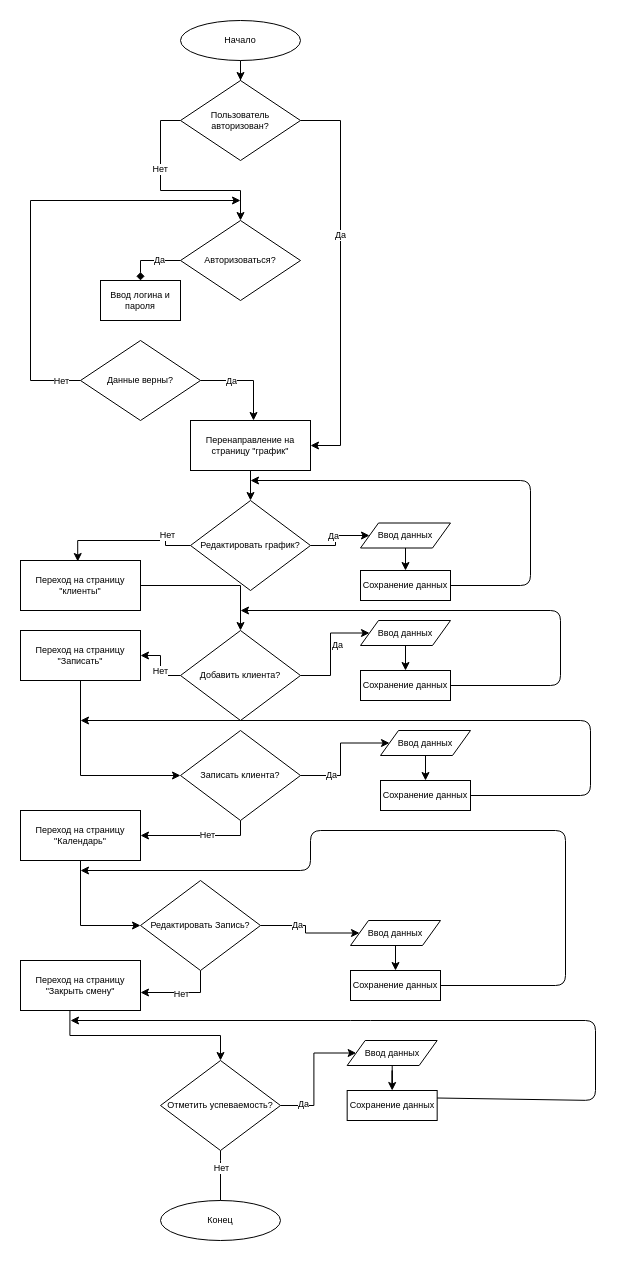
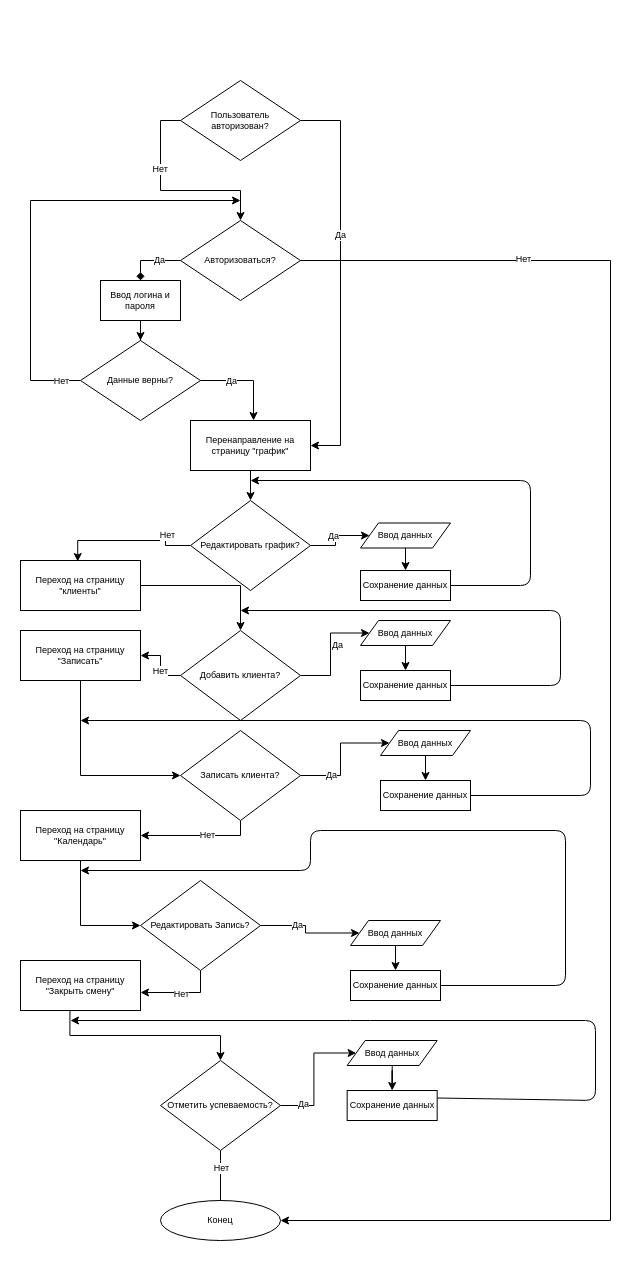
  <mxCell id="0" />
  <mxCell id="1" parent="0" />
- <mxCell id="2" style="edgeStyle=orthogonalEdgeStyle;rounded=0;orthogonalLoop=1;jettySize=auto;html=1;fontSize=9;" edge="1" parent="1" source="3" target="25"><mxGeometry relative="1" as="geometry" /></mxCell>
- <mxCell id="3" value="Начало" style="ellipse;whiteSpace=wrap;html=1;fontSize=9;" vertex="1" parent="1"><mxGeometry x="180" y="20" width="120" height="40" as="geometry" /></mxCell>
  <mxCell id="4" style="edgeStyle=orthogonalEdgeStyle;rounded=0;orthogonalLoop=1;jettySize=auto;html=1;exitX=0;exitY=0.5;exitDx=0;exitDy=0;entryX=0.5;entryY=0;entryDx=0;entryDy=0;fontSize=9;endArrow=diamond;" edge="1" parent="1" source="7" target="10"><mxGeometry relative="1" as="geometry"><mxPoint x="140" y="260.333" as="targetPoint" /></mxGeometry></mxCell>
+ <mxCell id="5" style="edgeStyle=orthogonalEdgeStyle;rounded=0;orthogonalLoop=1;jettySize=auto;html=1;fontSize=9;entryX=1;entryY=0.5;entryDx=0;entryDy=0;" edge="1" parent="1" source="7" target="8"><mxGeometry relative="1" as="geometry"><mxPoint x="590" y="390" as="targetPoint" /><Array as="points"><mxPoint x="610" y="260" /><mxPoint x="610" y="1220" /></Array></mxGeometry></mxCell>
+ <mxCell id="6" value="Нет" style="edgeLabel;html=1;align=center;verticalAlign=middle;resizable=0;points=[];fontSize=9;" vertex="1" connectable="0" parent="5"><mxGeometry x="-0.723" y="2" relative="1" as="geometry"><mxPoint as="offset" /></mxGeometry></mxCell>
  <mxCell id="7" value="Авторизоваться?" style="rhombus;whiteSpace=wrap;html=1;fontSize=9;" vertex="1" parent="1"><mxGeometry x="180" y="220" width="120" height="80" as="geometry" /></mxCell>
  <mxCell id="8" value="Конец" style="ellipse;whiteSpace=wrap;html=1;fontSize=9;" vertex="1" parent="1"><mxGeometry x="160" y="1200" width="120" height="40" as="geometry" /></mxCell>
+ <mxCell id="9" style="edgeStyle=orthogonalEdgeStyle;rounded=0;orthogonalLoop=1;jettySize=auto;html=1;entryX=0.5;entryY=0;entryDx=0;entryDy=0;fontSize=9;" edge="1" parent="1" source="10" target="15"><mxGeometry relative="1" as="geometry" /></mxCell>
  <mxCell id="10" value="Ввод логина и пароля" style="rounded=0;whiteSpace=wrap;html=1;fontSize=9;" vertex="1" parent="1"><mxGeometry x="100" y="280" width="80" height="40" as="geometry" /></mxCell>
  <mxCell id="11" style="edgeStyle=orthogonalEdgeStyle;rounded=0;orthogonalLoop=1;jettySize=auto;html=1;exitX=0;exitY=0.5;exitDx=0;exitDy=0;fontSize=9;" edge="1" parent="1" source="15"><mxGeometry relative="1" as="geometry"><mxPoint x="240" y="200" as="targetPoint" /><Array as="points"><mxPoint x="30" y="380" /><mxPoint x="30" y="200" /></Array></mxGeometry></mxCell>
  <mxCell id="12" value="Нет" style="edgeLabel;html=1;align=center;verticalAlign=middle;resizable=0;points=[];fontSize=9;" vertex="1" connectable="0" parent="11"><mxGeometry x="-0.946" y="-1" relative="1" as="geometry"><mxPoint x="-7.64" y="1" as="offset" /></mxGeometry></mxCell>
  <mxCell id="13" style="edgeStyle=orthogonalEdgeStyle;rounded=0;orthogonalLoop=1;jettySize=auto;html=1;exitX=1;exitY=0.5;exitDx=0;exitDy=0;fontSize=9;" edge="1" parent="1" source="15" target="17"><mxGeometry relative="1" as="geometry"><mxPoint x="230" y="580" as="targetPoint" /><Array as="points"><mxPoint x="253" y="380" /></Array></mxGeometry></mxCell>
  <mxCell id="14" value="Да" style="edgeLabel;html=1;align=center;verticalAlign=middle;resizable=0;points=[];fontSize=9;" vertex="1" connectable="0" parent="13"><mxGeometry x="0.226" y="-2" relative="1" as="geometry"><mxPoint x="-21" y="-3.67" as="offset" /></mxGeometry></mxCell>
  <mxCell id="15" value="Данные верны?" style="rhombus;whiteSpace=wrap;html=1;fontSize=9;" vertex="1" parent="1"><mxGeometry x="80" y="340" width="120" height="80" as="geometry" /></mxCell>
  <mxCell id="16" style="edgeStyle=orthogonalEdgeStyle;rounded=0;orthogonalLoop=1;jettySize=auto;html=1;entryX=0.5;entryY=0;entryDx=0;entryDy=0;fontSize=9;" edge="1" parent="1" source="17" target="21"><mxGeometry relative="1" as="geometry"><mxPoint x="250" y="510" as="targetPoint" /></mxGeometry></mxCell>
  <mxCell id="17" value="Перенаправление на страницу &quot;график&quot;" style="rounded=0;whiteSpace=wrap;html=1;fontSize=9;" vertex="1" parent="1"><mxGeometry x="190" y="420" width="120" height="50" as="geometry" /></mxCell>
  <mxCell id="18" style="edgeStyle=orthogonalEdgeStyle;rounded=0;orthogonalLoop=1;jettySize=auto;html=1;fontSize=9;exitX=1;exitY=0.5;exitDx=0;exitDy=0;entryX=0;entryY=0.5;entryDx=0;entryDy=0;" edge="1" parent="1" source="21" target="30"><mxGeometry relative="1" as="geometry"><mxPoint x="360" y="535" as="targetPoint" /><mxPoint x="314" y="534.69" as="sourcePoint" /><Array as="points" /></mxGeometry></mxCell>
  <mxCell id="19" value="Да" style="edgeLabel;html=1;align=center;verticalAlign=middle;resizable=0;points=[];fontSize=9;" vertex="1" connectable="0" parent="18"><mxGeometry x="0.328" y="-1" relative="1" as="geometry"><mxPoint x="-13.11" y="-1" as="offset" /></mxGeometry></mxCell>
  <mxCell id="20" style="edgeStyle=orthogonalEdgeStyle;rounded=0;orthogonalLoop=1;jettySize=auto;html=1;fontSize=9;entryX=0.477;entryY=0.02;entryDx=0;entryDy=0;entryPerimeter=0;exitX=0;exitY=0.5;exitDx=0;exitDy=0;" edge="1" parent="1" source="21" target="33"><mxGeometry relative="1" as="geometry"><mxPoint x="140" y="600" as="targetPoint" /></mxGeometry></mxCell>
  <mxCell id="21" value="Редактировать график?" style="rhombus;whiteSpace=wrap;html=1;fontSize=9;" vertex="1" parent="1"><mxGeometry x="190" y="500" width="120" height="90" as="geometry" /></mxCell>
  <mxCell id="22" style="edgeStyle=orthogonalEdgeStyle;rounded=0;orthogonalLoop=1;jettySize=auto;html=1;entryX=1;entryY=0.5;entryDx=0;entryDy=0;fontSize=9;" edge="1" parent="1" source="25" target="17"><mxGeometry relative="1" as="geometry"><mxPoint x="320" y="570" as="targetPoint" /><Array as="points"><mxPoint x="340" y="120" /><mxPoint x="340" y="445" /></Array></mxGeometry></mxCell>
  <mxCell id="23" value="Да" style="edgeLabel;html=1;align=center;verticalAlign=middle;resizable=0;points=[];fontSize=9;" vertex="1" connectable="0" parent="22"><mxGeometry x="-0.221" y="-1" relative="1" as="geometry"><mxPoint as="offset" /></mxGeometry></mxCell>
  <mxCell id="24" style="edgeStyle=orthogonalEdgeStyle;rounded=0;orthogonalLoop=1;jettySize=auto;html=1;entryX=0.5;entryY=0;entryDx=0;entryDy=0;exitX=0;exitY=0.5;exitDx=0;exitDy=0;fontSize=9;" edge="1" parent="1" source="25" target="7"><mxGeometry relative="1" as="geometry"><mxPoint x="140" y="200" as="targetPoint" /></mxGeometry></mxCell>
  <mxCell id="25" value="Пользователь авторизован?" style="rhombus;whiteSpace=wrap;html=1;fontSize=9;" vertex="1" parent="1"><mxGeometry x="180" y="80" width="120" height="80" as="geometry" /></mxCell>
  <mxCell id="26" value="&amp;nbsp; &amp;nbsp;Нет" style="edgeLabel;html=1;align=center;verticalAlign=middle;resizable=0;points=[];fontSize=9;" vertex="1" connectable="0" parent="1"><mxGeometry x="329.998" y="180" as="geometry"><mxPoint x="-174" y="-12" as="offset" /></mxGeometry></mxCell>
  <mxCell id="27" value="Да" style="edgeLabel;html=1;align=center;verticalAlign=middle;resizable=0;points=[];fontSize=9;" vertex="1" connectable="0" parent="1"><mxGeometry x="319" y="305" as="geometry"><mxPoint x="-161" y="-46" as="offset" /></mxGeometry></mxCell>
  <mxCell id="28" value="Сохранение данных" style="rounded=0;whiteSpace=wrap;html=1;fontSize=9;" vertex="1" parent="1"><mxGeometry x="360" y="570" width="90" height="30" as="geometry" /></mxCell>
  <mxCell id="29" style="edgeStyle=orthogonalEdgeStyle;rounded=0;orthogonalLoop=1;jettySize=auto;html=1;entryX=0.5;entryY=0;entryDx=0;entryDy=0;fontSize=9;" edge="1" parent="1" source="30" target="28"><mxGeometry relative="1" as="geometry" /></mxCell>
  <mxCell id="30" value="&lt;span&gt;Ввод данных&lt;/span&gt;" style="shape=parallelogram;perimeter=parallelogramPerimeter;whiteSpace=wrap;html=1;fontSize=9;" vertex="1" parent="1"><mxGeometry x="360" y="522.5" width="90" height="25" as="geometry" /></mxCell>
  <mxCell id="31" value="Нет" style="edgeLabel;html=1;align=center;verticalAlign=middle;resizable=0;points=[];fontSize=9;" vertex="1" connectable="0" parent="1"><mxGeometry x="180" y="535" as="geometry"><mxPoint x="-13.11" y="-1" as="offset" /></mxGeometry></mxCell>
  <mxCell id="32" style="edgeStyle=orthogonalEdgeStyle;rounded=0;orthogonalLoop=1;jettySize=auto;html=1;fontSize=9;entryX=0.5;entryY=0;entryDx=0;entryDy=0;exitX=1;exitY=0.5;exitDx=0;exitDy=0;" edge="1" parent="1" source="33" target="37"><mxGeometry relative="1" as="geometry"><mxPoint x="250" y="585" as="targetPoint" /></mxGeometry></mxCell>
  <mxCell id="33" value="Переход на страницу &quot;клиенты&quot;" style="rounded=0;whiteSpace=wrap;html=1;fontSize=9;" vertex="1" parent="1"><mxGeometry x="20" y="560" width="120" height="50" as="geometry" /></mxCell>
  <mxCell id="34" style="edgeStyle=orthogonalEdgeStyle;rounded=0;orthogonalLoop=1;jettySize=auto;html=1;fontSize=9;" edge="1" parent="1" source="37" target="40"><mxGeometry relative="1" as="geometry" /></mxCell>
  <mxCell id="35" style="edgeStyle=orthogonalEdgeStyle;rounded=0;orthogonalLoop=1;jettySize=auto;html=1;fontSize=9;entryX=1;entryY=0.5;entryDx=0;entryDy=0;" edge="1" parent="1" source="37" target="45"><mxGeometry relative="1" as="geometry"><mxPoint x="174" y="720" as="targetPoint" /></mxGeometry></mxCell>
  <mxCell id="36" value="Нет" style="edgeLabel;html=1;align=center;verticalAlign=middle;resizable=0;points=[];fontSize=9;" vertex="1" connectable="0" parent="35"><mxGeometry x="-0.155" y="1" relative="1" as="geometry"><mxPoint as="offset" /></mxGeometry></mxCell>
  <mxCell id="37" value="Добавить клиента?" style="rhombus;whiteSpace=wrap;html=1;fontSize=9;" vertex="1" parent="1"><mxGeometry x="180" y="630" width="120" height="90" as="geometry" /></mxCell>
  <mxCell id="38" value="Сохранение данных" style="rounded=0;whiteSpace=wrap;html=1;fontSize=9;" vertex="1" parent="1"><mxGeometry x="360" y="670" width="90" height="30" as="geometry" /></mxCell>
  <mxCell id="39" style="edgeStyle=orthogonalEdgeStyle;rounded=0;orthogonalLoop=1;jettySize=auto;html=1;entryX=0.5;entryY=0;entryDx=0;entryDy=0;fontSize=9;" edge="1" parent="1" source="40" target="38"><mxGeometry relative="1" as="geometry" /></mxCell>
  <mxCell id="40" value="&lt;span&gt;Ввод данных&lt;/span&gt;" style="shape=parallelogram;perimeter=parallelogramPerimeter;whiteSpace=wrap;html=1;fontSize=9;" vertex="1" parent="1"><mxGeometry x="360" y="620" width="90" height="25" as="geometry" /></mxCell>
  <mxCell id="41" value="Да" style="edgeLabel;html=1;align=center;verticalAlign=middle;resizable=0;points=[];fontSize=9;" vertex="1" connectable="0" parent="1"><mxGeometry x="350" y="645" as="geometry"><mxPoint x="-13.11" y="-1" as="offset" /></mxGeometry></mxCell>
  <mxCell id="42" value="" style="endArrow=classic;html=1;fontSize=9;exitX=1;exitY=0.5;exitDx=0;exitDy=0;" edge="1" parent="1" source="28"><mxGeometry width="50" height="50" relative="1" as="geometry"><mxPoint x="500" y="620" as="sourcePoint" /><mxPoint x="250" y="480" as="targetPoint" /><Array as="points"><mxPoint x="530" y="585" /><mxPoint x="530" y="480" /></Array></mxGeometry></mxCell>
  <mxCell id="43" value="" style="endArrow=classic;html=1;fontSize=9;exitX=1;exitY=0.5;exitDx=0;exitDy=0;" edge="1" parent="1" source="38"><mxGeometry width="50" height="50" relative="1" as="geometry"><mxPoint x="480" y="675" as="sourcePoint" /><mxPoint x="240" y="610" as="targetPoint" /><Array as="points"><mxPoint x="560" y="685" /><mxPoint x="560" y="610" /></Array></mxGeometry></mxCell>
  <mxCell id="44" style="edgeStyle=orthogonalEdgeStyle;rounded=0;orthogonalLoop=1;jettySize=auto;html=1;fontSize=9;entryX=0;entryY=0.5;entryDx=0;entryDy=0;exitX=0.5;exitY=1;exitDx=0;exitDy=0;" edge="1" parent="1" source="45" target="47"><mxGeometry relative="1" as="geometry"><mxPoint x="80" y="790" as="targetPoint" /></mxGeometry></mxCell>
  <mxCell id="45" value="Переход на страницу &quot;Записать&quot;" style="rounded=0;whiteSpace=wrap;html=1;fontSize=9;" vertex="1" parent="1"><mxGeometry x="20" y="630" width="120" height="50" as="geometry" /></mxCell>
  <mxCell id="46" style="edgeStyle=orthogonalEdgeStyle;rounded=0;orthogonalLoop=1;jettySize=auto;html=1;fontSize=9;entryX=1;entryY=0.5;entryDx=0;entryDy=0;" edge="1" parent="1" source="47" target="56"><mxGeometry relative="1" as="geometry"><mxPoint x="240" y="880" as="targetPoint" /><Array as="points"><mxPoint x="240" y="835" /></Array></mxGeometry></mxCell>
  <mxCell id="47" value="Записать клиента?" style="rhombus;whiteSpace=wrap;html=1;fontSize=9;" vertex="1" parent="1"><mxGeometry x="180" y="730" width="120" height="90" as="geometry" /></mxCell>
  <mxCell id="48" style="edgeStyle=orthogonalEdgeStyle;rounded=0;orthogonalLoop=1;jettySize=auto;html=1;fontSize=9;exitX=1;exitY=0.5;exitDx=0;exitDy=0;entryX=0;entryY=0.5;entryDx=0;entryDy=0;" edge="1" parent="1" source="47" target="52"><mxGeometry relative="1" as="geometry"><mxPoint x="314" y="782.5" as="sourcePoint" /><mxPoint x="380" y="740" as="targetPoint" /></mxGeometry></mxCell>
  <mxCell id="49" value="Да" style="edgeLabel;html=1;align=center;verticalAlign=middle;resizable=0;points=[];fontSize=9;" vertex="1" connectable="0" parent="48"><mxGeometry x="-0.501" y="1" relative="1" as="geometry"><mxPoint as="offset" /></mxGeometry></mxCell>
  <mxCell id="50" value="Сохранение данных" style="rounded=0;whiteSpace=wrap;html=1;fontSize=9;" vertex="1" parent="1"><mxGeometry x="380" y="780" width="90" height="30" as="geometry" /></mxCell>
  <mxCell id="51" style="edgeStyle=orthogonalEdgeStyle;rounded=0;orthogonalLoop=1;jettySize=auto;html=1;fontSize=9;" edge="1" parent="1" source="52" target="50"><mxGeometry relative="1" as="geometry" /></mxCell>
  <mxCell id="52" value="&lt;span&gt;Ввод данных&lt;/span&gt;" style="shape=parallelogram;perimeter=parallelogramPerimeter;whiteSpace=wrap;html=1;fontSize=9;" vertex="1" parent="1"><mxGeometry x="380" y="730" width="90" height="25" as="geometry" /></mxCell>
  <mxCell id="53" value="" style="endArrow=classic;html=1;fontSize=9;exitX=1;exitY=0.5;exitDx=0;exitDy=0;" edge="1" parent="1" source="50"><mxGeometry width="50" height="50" relative="1" as="geometry"><mxPoint x="480" y="795" as="sourcePoint" /><mxPoint x="80" y="720" as="targetPoint" /><Array as="points"><mxPoint x="590" y="795" /><mxPoint x="590" y="720" /></Array></mxGeometry></mxCell>
  <mxCell id="54" value="Нет" style="edgeLabel;html=1;align=center;verticalAlign=middle;resizable=0;points=[];fontSize=9;" vertex="1" connectable="0" parent="1"><mxGeometry x="220" y="835" as="geometry"><mxPoint x="-13.11" y="-1" as="offset" /></mxGeometry></mxCell>
  <mxCell id="55" style="edgeStyle=orthogonalEdgeStyle;rounded=0;orthogonalLoop=1;jettySize=auto;html=1;fontSize=9;entryX=0;entryY=0.5;entryDx=0;entryDy=0;exitX=0.5;exitY=1;exitDx=0;exitDy=0;" edge="1" parent="1" source="56" target="60"><mxGeometry relative="1" as="geometry"><mxPoint x="80" y="910" as="targetPoint" /></mxGeometry></mxCell>
  <mxCell id="56" value="Переход на страницу &quot;Календарь&quot;" style="rounded=0;whiteSpace=wrap;html=1;fontSize=9;" vertex="1" parent="1"><mxGeometry x="20" y="810" width="120" height="50" as="geometry" /></mxCell>
  <mxCell id="57" style="edgeStyle=orthogonalEdgeStyle;rounded=0;orthogonalLoop=1;jettySize=auto;html=1;fontSize=9;" edge="1" parent="1" source="60" target="64"><mxGeometry relative="1" as="geometry"><mxPoint x="340" y="925" as="targetPoint" /></mxGeometry></mxCell>
  <mxCell id="58" style="edgeStyle=orthogonalEdgeStyle;rounded=0;orthogonalLoop=1;jettySize=auto;html=1;fontSize=9;entryX=1;entryY=0.64;entryDx=0;entryDy=0;entryPerimeter=0;" edge="1" parent="1" source="60" target="67"><mxGeometry relative="1" as="geometry"><mxPoint x="160" y="1012" as="targetPoint" /></mxGeometry></mxCell>
  <mxCell id="59" value="Нет" style="edgeLabel;html=1;align=center;verticalAlign=middle;resizable=0;points=[];fontSize=9;" vertex="1" connectable="0" parent="58"><mxGeometry x="-0.142" y="1" relative="1" as="geometry"><mxPoint x="-6.8" as="offset" /></mxGeometry></mxCell>
  <mxCell id="60" value="Редактировать Запись?" style="rhombus;whiteSpace=wrap;html=1;fontSize=9;" vertex="1" parent="1"><mxGeometry x="140" y="880" width="120" height="90" as="geometry" /></mxCell>
  <mxCell id="61" value="Да" style="edgeLabel;html=1;align=center;verticalAlign=middle;resizable=0;points=[];fontSize=9;" vertex="1" connectable="0" parent="1"><mxGeometry x="310" y="925" as="geometry"><mxPoint x="-13.11" y="-1" as="offset" /></mxGeometry></mxCell>
  <mxCell id="62" value="Сохранение данных" style="rounded=0;whiteSpace=wrap;html=1;fontSize=9;" vertex="1" parent="1"><mxGeometry x="350" y="970" width="90" height="30" as="geometry" /></mxCell>
  <mxCell id="63" style="edgeStyle=orthogonalEdgeStyle;rounded=0;orthogonalLoop=1;jettySize=auto;html=1;entryX=0.5;entryY=0;entryDx=0;entryDy=0;fontSize=9;" edge="1" parent="1" source="64" target="62"><mxGeometry relative="1" as="geometry" /></mxCell>
  <mxCell id="64" value="&lt;span&gt;Ввод данных&lt;/span&gt;" style="shape=parallelogram;perimeter=parallelogramPerimeter;whiteSpace=wrap;html=1;fontSize=9;" vertex="1" parent="1"><mxGeometry x="350" y="920" width="90" height="25" as="geometry" /></mxCell>
  <mxCell id="65" value="" style="endArrow=classic;html=1;fontSize=9;exitX=1;exitY=0.5;exitDx=0;exitDy=0;" edge="1" parent="1" source="62"><mxGeometry width="50" height="50" relative="1" as="geometry"><mxPoint x="445" y="985" as="sourcePoint" /><mxPoint x="80" y="870" as="targetPoint" /><Array as="points"><mxPoint x="565" y="985" /><mxPoint x="565" y="830" /><mxPoint x="310" y="830" /><mxPoint x="310" y="870" /></Array></mxGeometry></mxCell>
  <mxCell id="66" style="edgeStyle=orthogonalEdgeStyle;rounded=0;orthogonalLoop=1;jettySize=auto;html=1;fontSize=9;exitX=0.412;exitY=1.007;exitDx=0;exitDy=0;exitPerimeter=0;" edge="1" parent="1" source="67" target="72"><mxGeometry relative="1" as="geometry"><mxPoint x="80" y="1080" as="targetPoint" /></mxGeometry></mxCell>
  <mxCell id="67" value="Переход на страницу &quot;Закрыть смену&quot;" style="rounded=0;whiteSpace=wrap;html=1;fontSize=9;" vertex="1" parent="1"><mxGeometry x="20" y="960" width="120" height="50" as="geometry" /></mxCell>
  <mxCell id="68" style="edgeStyle=orthogonalEdgeStyle;rounded=0;orthogonalLoop=1;jettySize=auto;html=1;fontSize=9;" edge="1" parent="1" source="72" target="75"><mxGeometry relative="1" as="geometry"><mxPoint x="330" y="1065" as="targetPoint" /></mxGeometry></mxCell>
  <mxCell id="69" value="Да" style="edgeLabel;html=1;align=center;verticalAlign=middle;resizable=0;points=[];fontSize=9;" vertex="1" connectable="0" parent="68"><mxGeometry x="-0.451" y="11" relative="1" as="geometry"><mxPoint as="offset" /></mxGeometry></mxCell>
  <mxCell id="70" style="edgeStyle=orthogonalEdgeStyle;rounded=0;orthogonalLoop=1;jettySize=auto;html=1;entryX=0.5;entryY=0;entryDx=0;entryDy=0;fontSize=9;endArrow=none;" edge="1" parent="1" source="72" target="8"><mxGeometry relative="1" as="geometry"><Array as="points"><mxPoint x="220" y="1160" /><mxPoint x="220" y="1160" /></Array></mxGeometry></mxCell>
  <mxCell id="71" value="Нет" style="edgeLabel;html=1;align=center;verticalAlign=middle;resizable=0;points=[];fontSize=9;" vertex="1" connectable="0" parent="70"><mxGeometry x="-0.32" relative="1" as="geometry"><mxPoint as="offset" /></mxGeometry></mxCell>
  <mxCell id="72" value="Отметить успеваемость?" style="rhombus;whiteSpace=wrap;html=1;fontSize=9;" vertex="1" parent="1"><mxGeometry x="160" y="1060" width="120" height="90" as="geometry" /></mxCell>
  <mxCell id="73" value="Сохранение данных" style="rounded=0;whiteSpace=wrap;html=1;fontSize=9;" vertex="1" parent="1"><mxGeometry x="346.67" y="1090" width="90" height="30" as="geometry" /></mxCell>
  <mxCell id="74" style="edgeStyle=orthogonalEdgeStyle;rounded=0;orthogonalLoop=1;jettySize=auto;html=1;entryX=0.5;entryY=0;entryDx=0;entryDy=0;fontSize=9;" edge="1" parent="1" source="75" target="73"><mxGeometry relative="1" as="geometry" /></mxCell>
  <mxCell id="75" value="&lt;span&gt;Ввод данных&lt;/span&gt;" style="shape=parallelogram;perimeter=parallelogramPerimeter;whiteSpace=wrap;html=1;fontSize=9;" vertex="1" parent="1"><mxGeometry x="346.67" y="1040" width="90" height="25" as="geometry" /></mxCell>
  <mxCell id="76" value="" style="endArrow=classic;html=1;fontSize=9;exitX=1;exitY=0.25;exitDx=0;exitDy=0;" edge="1" parent="1" source="73"><mxGeometry width="50" height="50" relative="1" as="geometry"><mxPoint x="470" y="1100" as="sourcePoint" /><mxPoint x="70" y="1020" as="targetPoint" /><Array as="points"><mxPoint x="595" y="1100" /><mxPoint x="595" y="1020" /><mxPoint x="360" y="1020" /></Array></mxGeometry></mxCell>
